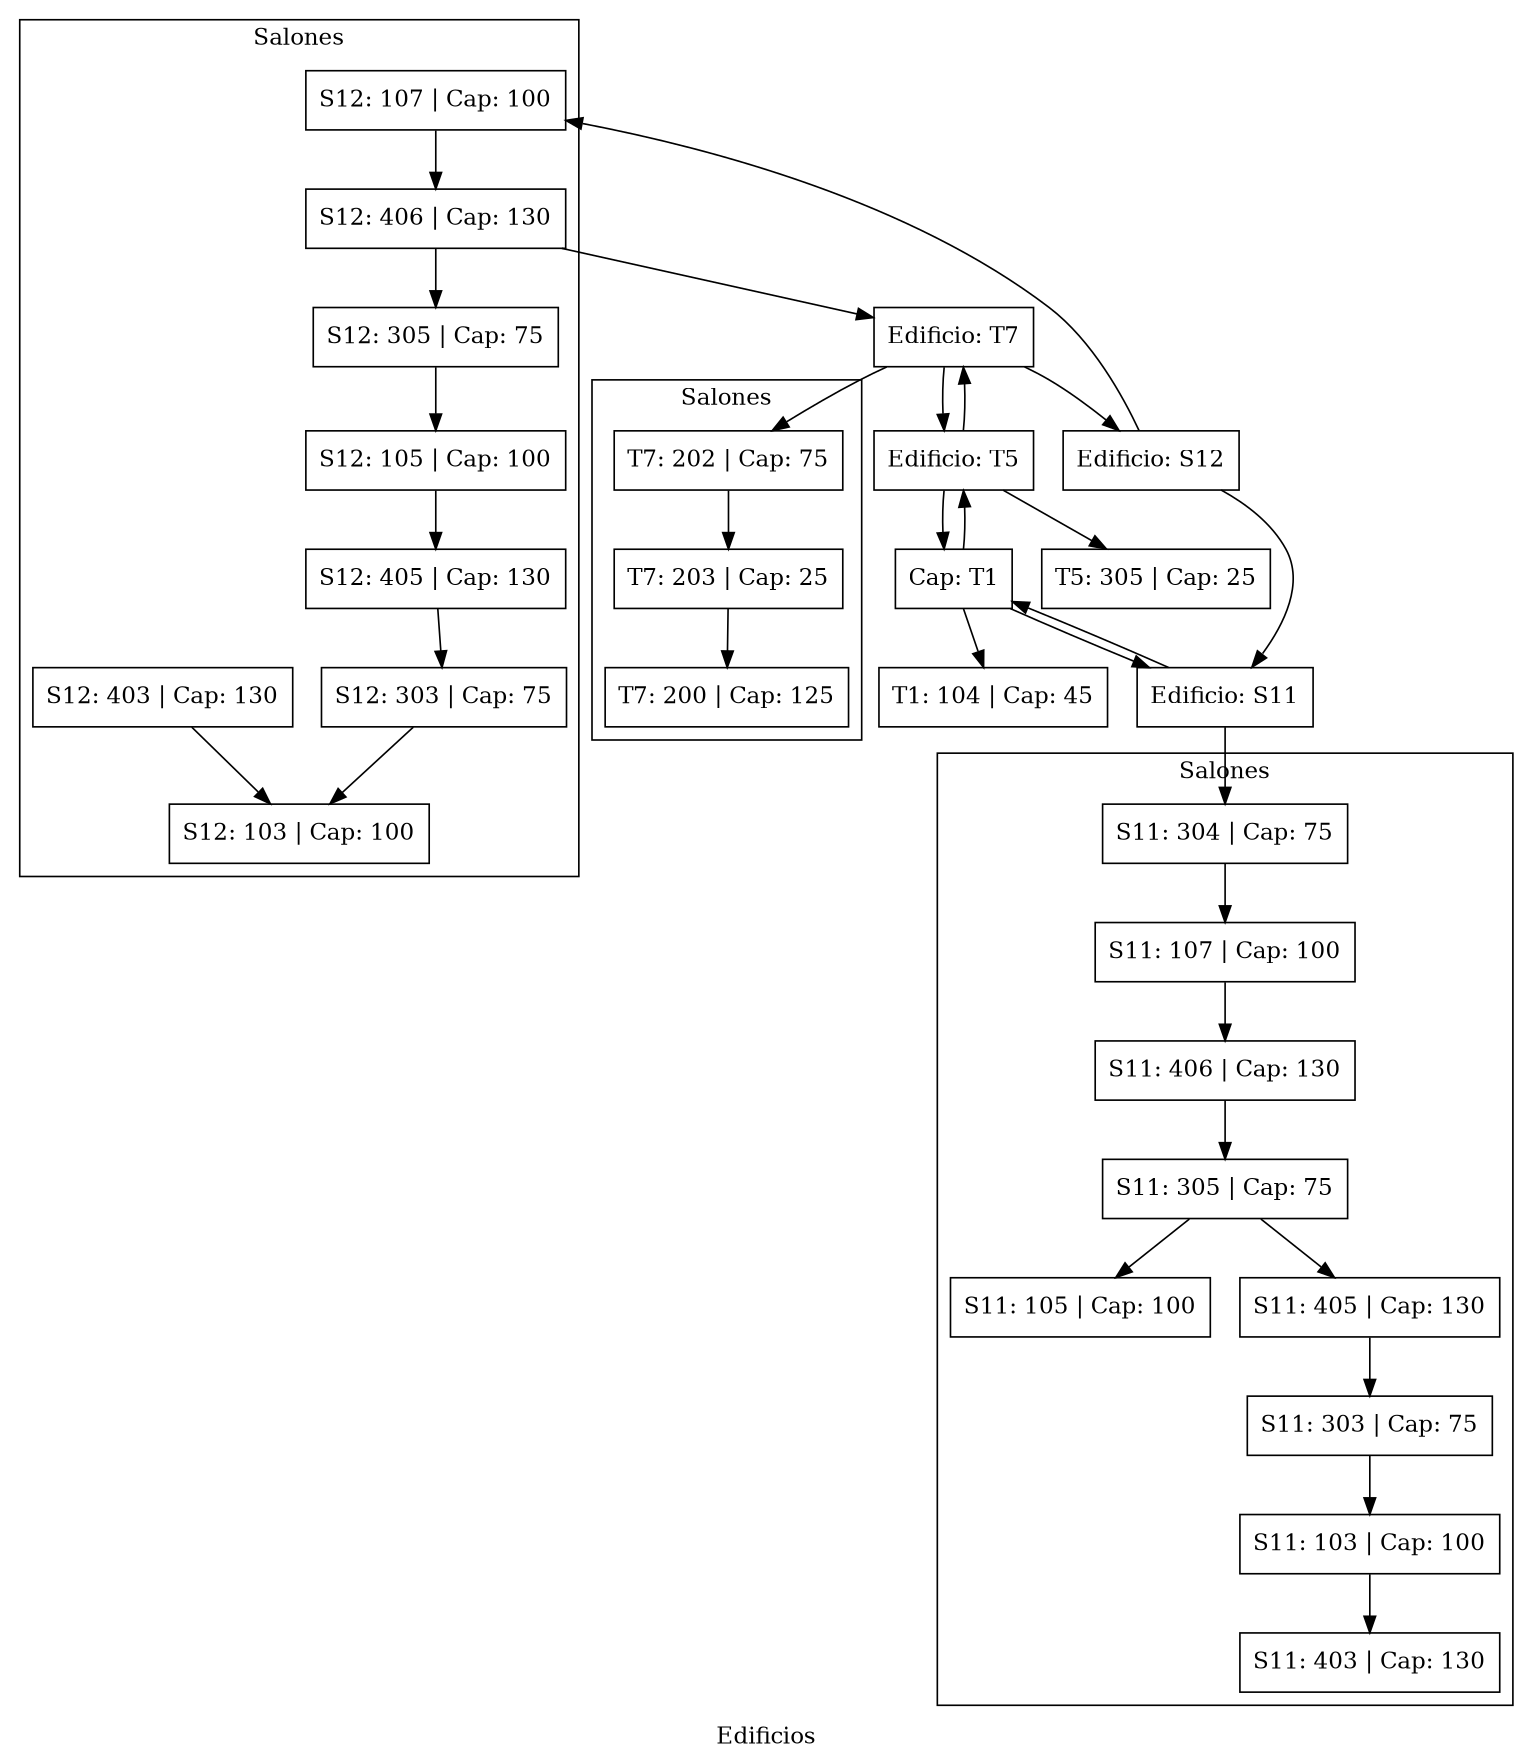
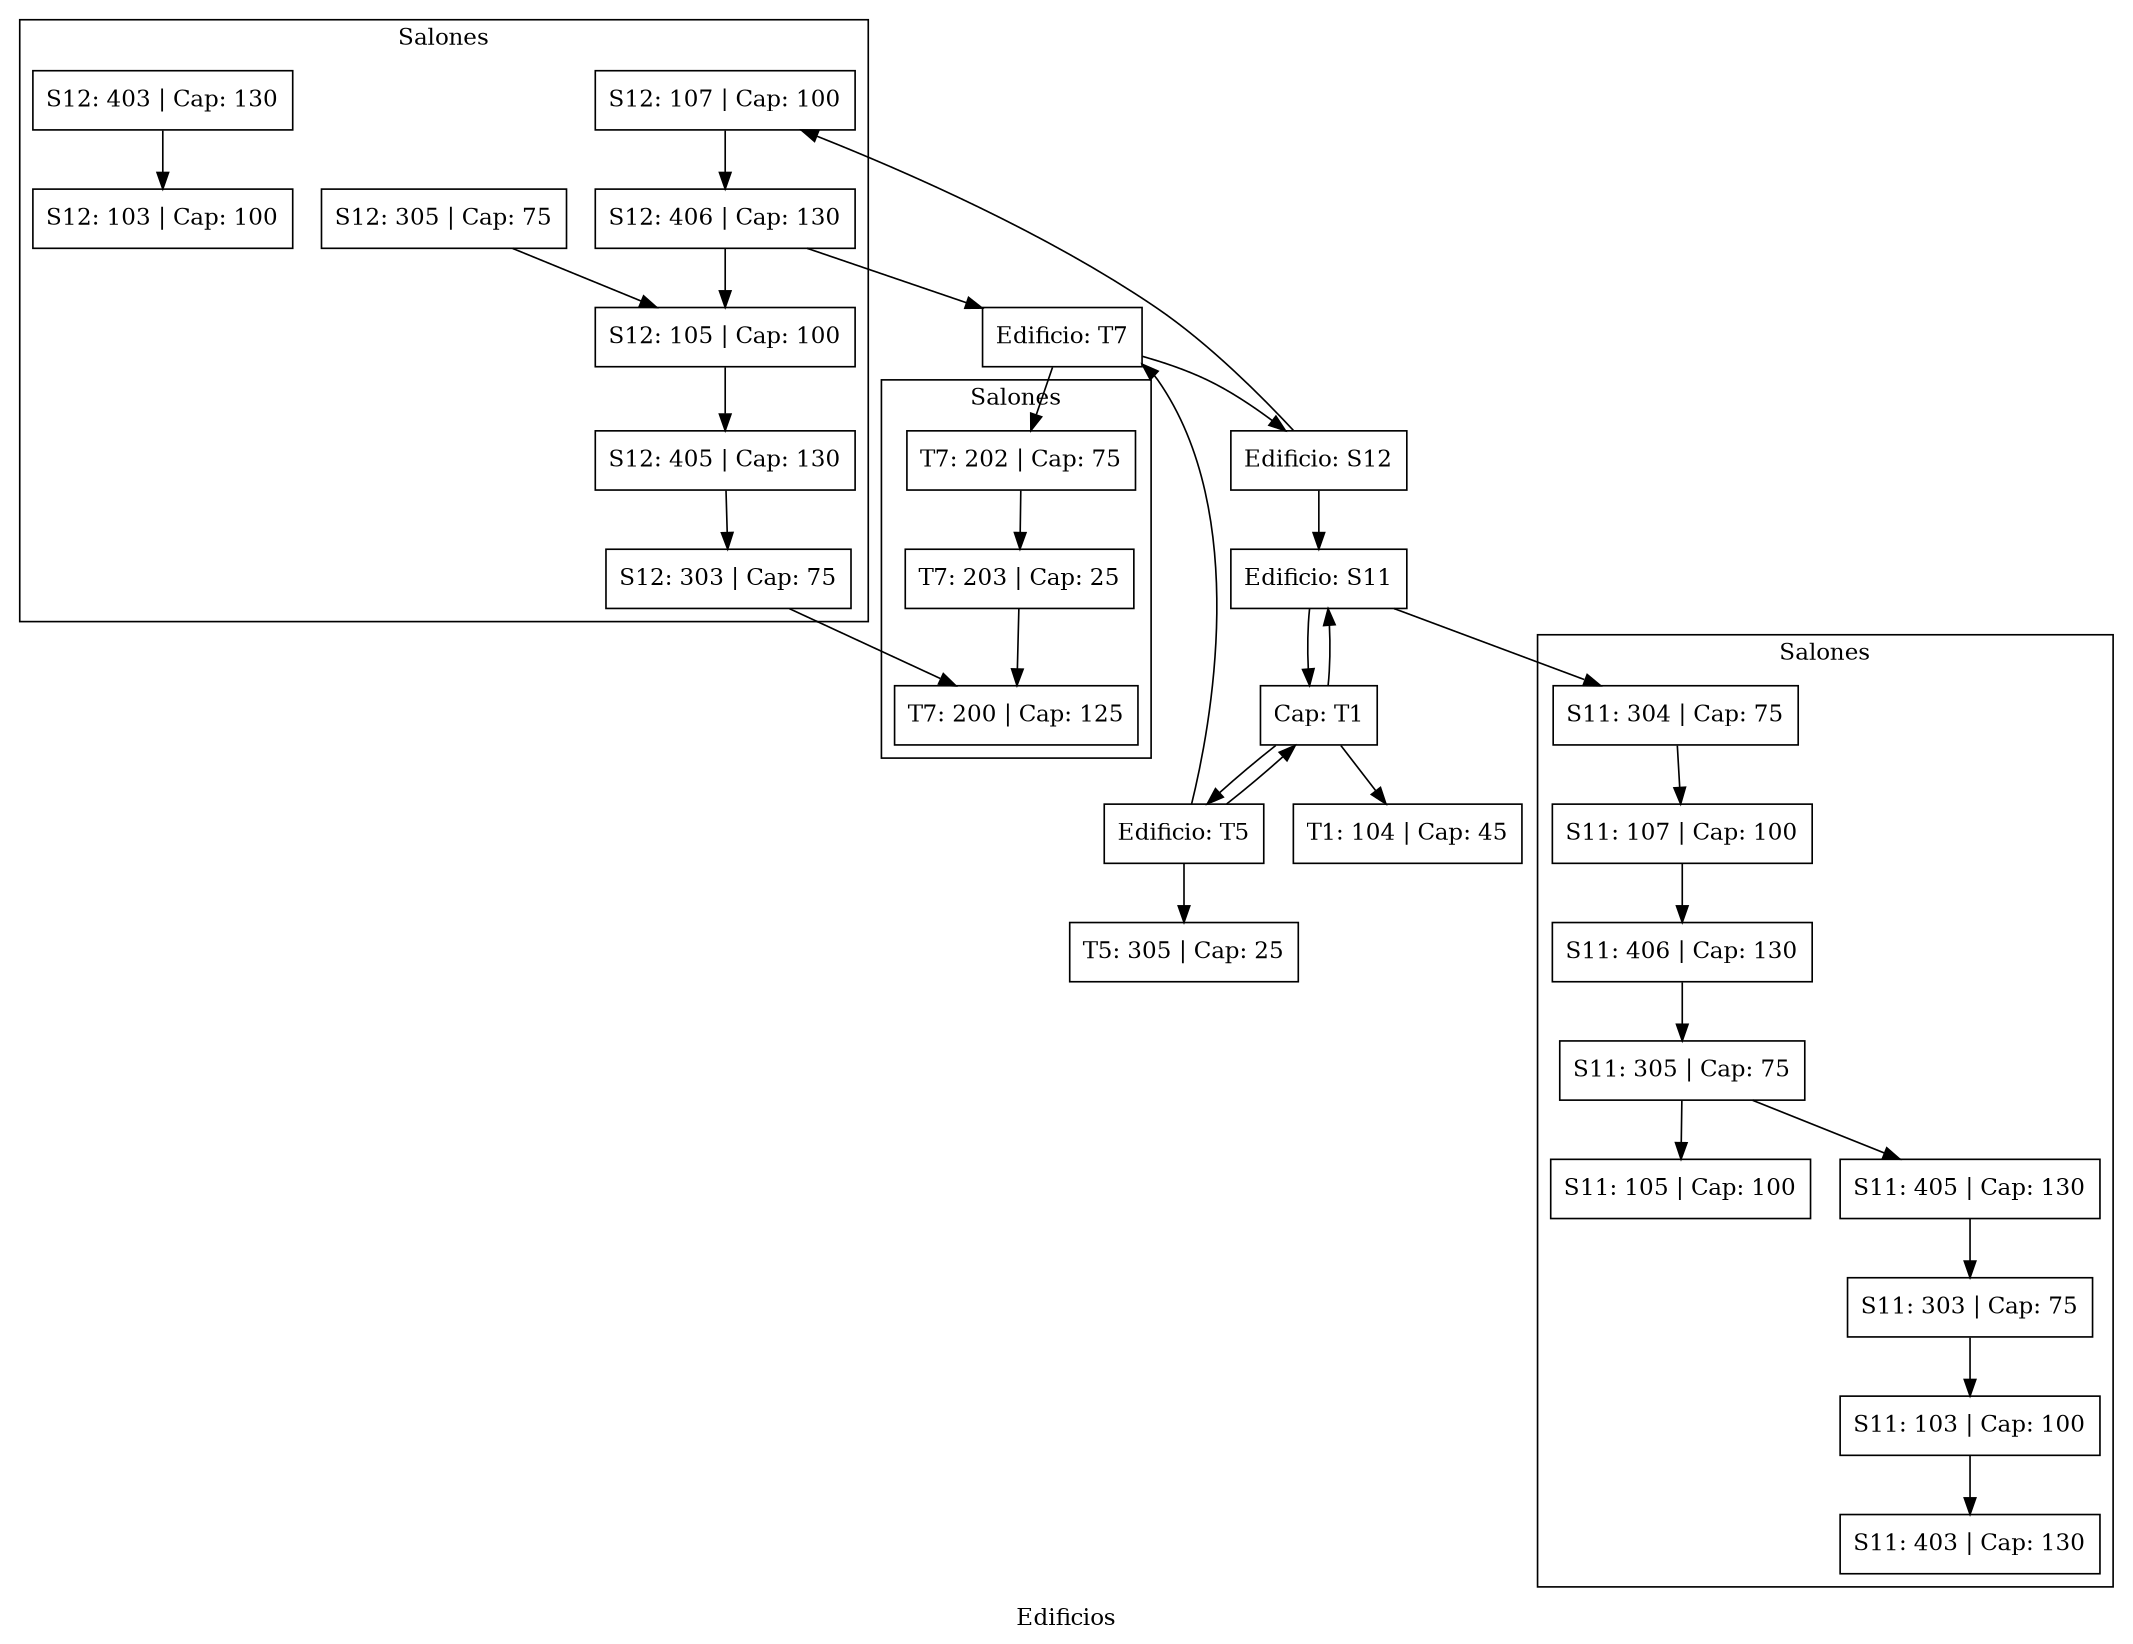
  digraph {
    label=Edificios
    node [shape=box]
    "T7: 202 | Cap: 75"
    "T7: 203 | Cap: 25"
    "T7: 200 | Cap: 125"
    "S12: 107 | Cap: 100"
    "S12: 406 | Cap: 130"
    "S12: 305 | Cap: 75"
    "S12: 105 | Cap: 100"
    "S12: 405 | Cap: 130"
    "S12: 303 | Cap: 75"
    "S12: 103 | Cap: 100"
    "S12: 403 | Cap: 130"
    "S11: 304 | Cap: 75"
    "S11: 107 | Cap: 100"
    "S11: 406 | Cap: 130"
    "S11: 305 | Cap: 75"
    "S11: 105 | Cap: 100"
    "S11: 405 | Cap: 130"
    "S11: 303 | Cap: 75"
    "S11: 103 | Cap: 100"
    "S11: 403 | Cap: 130"
    "Edificio: T7"
    n22 [label="Cap: T1"]
    "Edificio: T5"
    "Edificio: S11"
    "T1: 104 | Cap: 45"
    "T5: 305 | Cap: 25"
    "Edificio: S12"
    subgraph cluster_1 {
      label=Salones
      rank=same
    }
    subgraph cluster_2 {
      label=Salones
      rank=same
    }
    subgraph cluster_3 {
      label=Salones
      rank=same
      "T7: 202 | Cap: 75"
      "T7: 203 | Cap: 25"
      "T7: 200 | Cap: 125"
    }
    subgraph cluster_4 {
      label=Salones
      rank=same
      "S12: 107 | Cap: 100"
      "S12: 406 | Cap: 130"
      "S12: 305 | Cap: 75"
      "S12: 105 | Cap: 100"
      "S12: 405 | Cap: 130"
      "S12: 303 | Cap: 75"
      "S12: 103 | Cap: 100"
      "S12: 403 | Cap: 130"
    }
    subgraph cluster_5 {
      label=Salones
      rank=same
      "S11: 304 | Cap: 75"
      "S11: 107 | Cap: 100"
      "S11: 406 | Cap: 130"
      "S11: 305 | Cap: 75"
      "S11: 105 | Cap: 100"
      "S11: 405 | Cap: 130"
      "S11: 303 | Cap: 75"
      "S11: 103 | Cap: 100"
      "S11: 403 | Cap: 130"
    }
    "T7: 202 | Cap: 75" -> "T7: 203 | Cap: 25"
    "T7: 203 | Cap: 25" -> "T7: 200 | Cap: 125"
    "S12: 107 | Cap: 100" -> "S12: 406 | Cap: 130"
-   "S12: 406 | Cap: 130" -> "S12: 305 | Cap: 75"
+   "S12: 406 | Cap: 130" -> "S12: 105 | Cap: 100"
    "S12: 406 | Cap: 130" -> "Edificio: T7"
    "S12: 305 | Cap: 75" -> "S12: 105 | Cap: 100"
    "S12: 105 | Cap: 100" -> "S12: 405 | Cap: 130"
    "S12: 405 | Cap: 130" -> "S12: 303 | Cap: 75"
-   "S12: 303 | Cap: 75" -> "S12: 103 | Cap: 100"
+   "S12: 303 | Cap: 75" -> "T7: 200 | Cap: 125"
    "S12: 403 | Cap: 130" -> "S12: 103 | Cap: 100"
    "S11: 304 | Cap: 75" -> "S11: 107 | Cap: 100"
    "S11: 107 | Cap: 100" -> "S11: 406 | Cap: 130"
    "S11: 406 | Cap: 130" -> "S11: 305 | Cap: 75"
    "S11: 305 | Cap: 75" -> "S11: 105 | Cap: 100"
    "S11: 305 | Cap: 75" -> "S11: 405 | Cap: 130"
    "S11: 405 | Cap: 130" -> "S11: 303 | Cap: 75"
    "S11: 303 | Cap: 75" -> "S11: 103 | Cap: 100"
    "S11: 103 | Cap: 100" -> "S11: 403 | Cap: 130"
    "Edificio: T7" -> "T7: 202 | Cap: 75"
-   "Edificio: T7" -> "Edificio: T5"
    "Edificio: T7" -> "Edificio: S12"
    n22 -> "Edificio: T5"
    n22 -> "Edificio: S11"
    n22 -> "T1: 104 | Cap: 45"
    "Edificio: T5" -> "Edificio: T7"
    "Edificio: T5" -> n22
    "Edificio: T5" -> "T5: 305 | Cap: 25"
    "Edificio: S11" -> "S11: 304 | Cap: 75"
    "Edificio: S11" -> n22
    "Edificio: S12" -> "S12: 107 | Cap: 100"
    "Edificio: S12" -> "Edificio: S11"
  }
